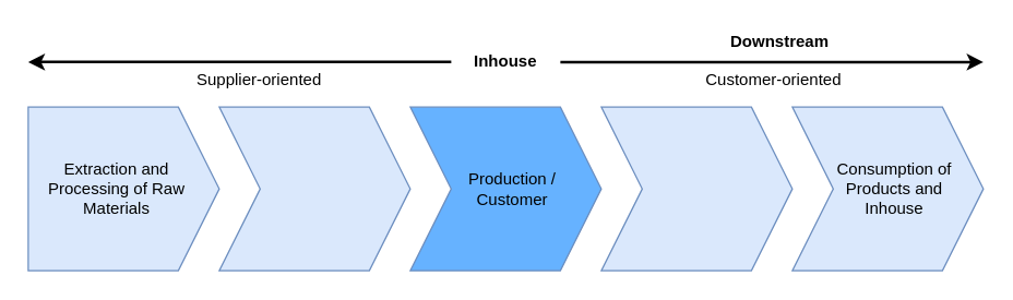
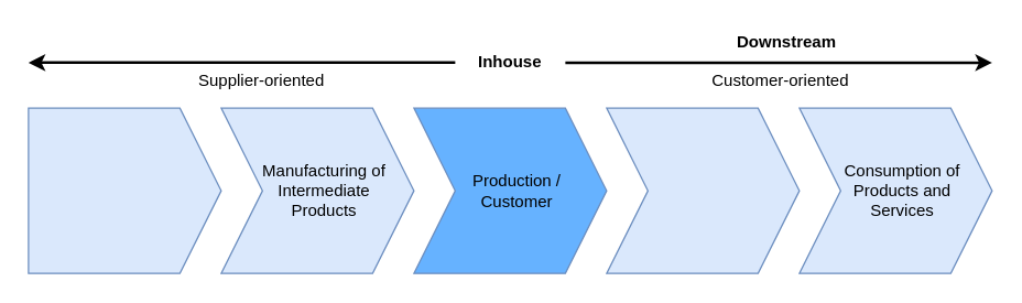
  <mxCell id="0" />
  <mxCell id="1" parent="0" />
  <mxCell id="2" value="" style="html=1;shadow=0;dashed=0;align=center;verticalAlign=middle;shape=mxgraph.arrows2.arrow;dy=0;dx=30;notch=30;fillColor=#dae8fc;strokeColor=#6c8ebf;" vertex="1" parent="1"><mxGeometry x="440" y="78" width="140" height="120" as="geometry" /></mxCell>
  <mxCell id="3" value="" style="html=1;shadow=0;dashed=0;align=center;verticalAlign=middle;shape=mxgraph.arrows2.arrow;dy=0;dx=30;notch=30;strokeColor=#6c8ebf;fillColor=#66B2FF;" vertex="1" parent="1"><mxGeometry x="300" y="78" width="140" height="120" as="geometry" /></mxCell>
  <mxCell id="4" value="" style="html=1;shadow=0;dashed=0;align=center;verticalAlign=middle;shape=mxgraph.arrows2.arrow;dy=0;dx=30;notch=0;fillColor=#dae8fc;strokeColor=#6c8ebf;" vertex="1" parent="1"><mxGeometry x="20" y="78" width="140" height="120" as="geometry" /></mxCell>
- <mxCell id="5" value="&lt;span&gt;Extraction and Processing of Raw Materials&lt;/span&gt;" style="text;html=1;strokeColor=none;fillColor=none;align=center;verticalAlign=middle;whiteSpace=wrap;rounded=0;" vertex="1" parent="1"><mxGeometry x="30" y="78" width="110" height="120" as="geometry" /></mxCell>
  <mxCell id="6" value="" style="html=1;shadow=0;dashed=0;align=center;verticalAlign=middle;shape=mxgraph.arrows2.arrow;dy=0;dx=30;notch=30;fillColor=#dae8fc;strokeColor=#6c8ebf;" vertex="1" parent="1"><mxGeometry x="160" y="78" width="140" height="120" as="geometry" /></mxCell>
+ <mxCell id="7" value="&lt;span&gt;Manufacturing of Intermediate Products&lt;/span&gt;" style="text;html=1;strokeColor=none;fillColor=none;align=center;verticalAlign=middle;whiteSpace=wrap;rounded=0;" vertex="1" parent="1"><mxGeometry x="180" y="78" width="110" height="120" as="geometry" /></mxCell>
  <mxCell id="8" value="&lt;span&gt;Production / Customer&lt;/span&gt;" style="text;html=1;strokeColor=none;fillColor=none;align=center;verticalAlign=middle;whiteSpace=wrap;rounded=0;" vertex="1" parent="1"><mxGeometry x="320" y="78" width="110" height="120" as="geometry" /></mxCell>
  <mxCell id="9" value="" style="html=1;shadow=0;dashed=0;align=center;verticalAlign=middle;shape=mxgraph.arrows2.arrow;dy=0;dx=30;notch=30;fillColor=#dae8fc;strokeColor=#6c8ebf;" vertex="1" parent="1"><mxGeometry x="580" y="78" width="140" height="120" as="geometry" /></mxCell>
- <mxCell id="10" value="Consumption of Products and Inhouse" style="text;html=1;strokeColor=none;fillColor=none;align=center;verticalAlign=middle;whiteSpace=wrap;rounded=0;" vertex="1" parent="1"><mxGeometry x="600" y="78" width="110" height="120" as="geometry" /></mxCell>
+ <mxCell id="10" value="Consumption of Products and Services" style="text;html=1;strokeColor=none;fillColor=none;align=center;verticalAlign=middle;whiteSpace=wrap;rounded=0;" vertex="1" parent="1"><mxGeometry x="600" y="78" width="110" height="120" as="geometry" /></mxCell>
  <mxCell id="11" value="Inhouse" style="text;html=1;strokeColor=none;fillColor=none;align=center;verticalAlign=middle;whiteSpace=wrap;rounded=0;fontStyle=1" vertex="1" parent="1"><mxGeometry x="350" y="35" width="40" height="20" as="geometry" /></mxCell>
  <mxCell id="12" value="" style="endArrow=classic;html=1;strokeWidth=2;" edge="1" parent="1"><mxGeometry width="50" height="50" relative="1" as="geometry"><mxPoint x="410" y="45" as="sourcePoint" /><mxPoint x="720" y="45" as="targetPoint" /></mxGeometry></mxCell>
  <mxCell id="13" value="" style="endArrow=classic;html=1;strokeWidth=2;" edge="1" parent="1"><mxGeometry width="50" height="50" relative="1" as="geometry"><mxPoint x="330" y="44.8" as="sourcePoint" /><mxPoint x="20" y="45" as="targetPoint" /></mxGeometry></mxCell>
  <mxCell id="14" value="Downstream" style="text;html=1;strokeColor=none;fillColor=none;align=center;verticalAlign=middle;whiteSpace=wrap;rounded=0;fontStyle=1" vertex="1" parent="1"><mxGeometry x="551" y="20" width="40" height="20" as="geometry" /></mxCell>
  <mxCell id="15" value="Supplier-oriented" style="text;html=1;strokeColor=none;fillColor=none;align=center;verticalAlign=middle;whiteSpace=wrap;rounded=0;fontStyle=0" vertex="1" parent="1"><mxGeometry x="129.5" y="48" width="119" height="20" as="geometry" /></mxCell>
  <mxCell id="16" value="Customer-oriented" style="text;html=1;strokeColor=none;fillColor=none;align=center;verticalAlign=middle;whiteSpace=wrap;rounded=0;fontStyle=0" vertex="1" parent="1"><mxGeometry x="506.5" y="48" width="119" height="20" as="geometry" /></mxCell>
